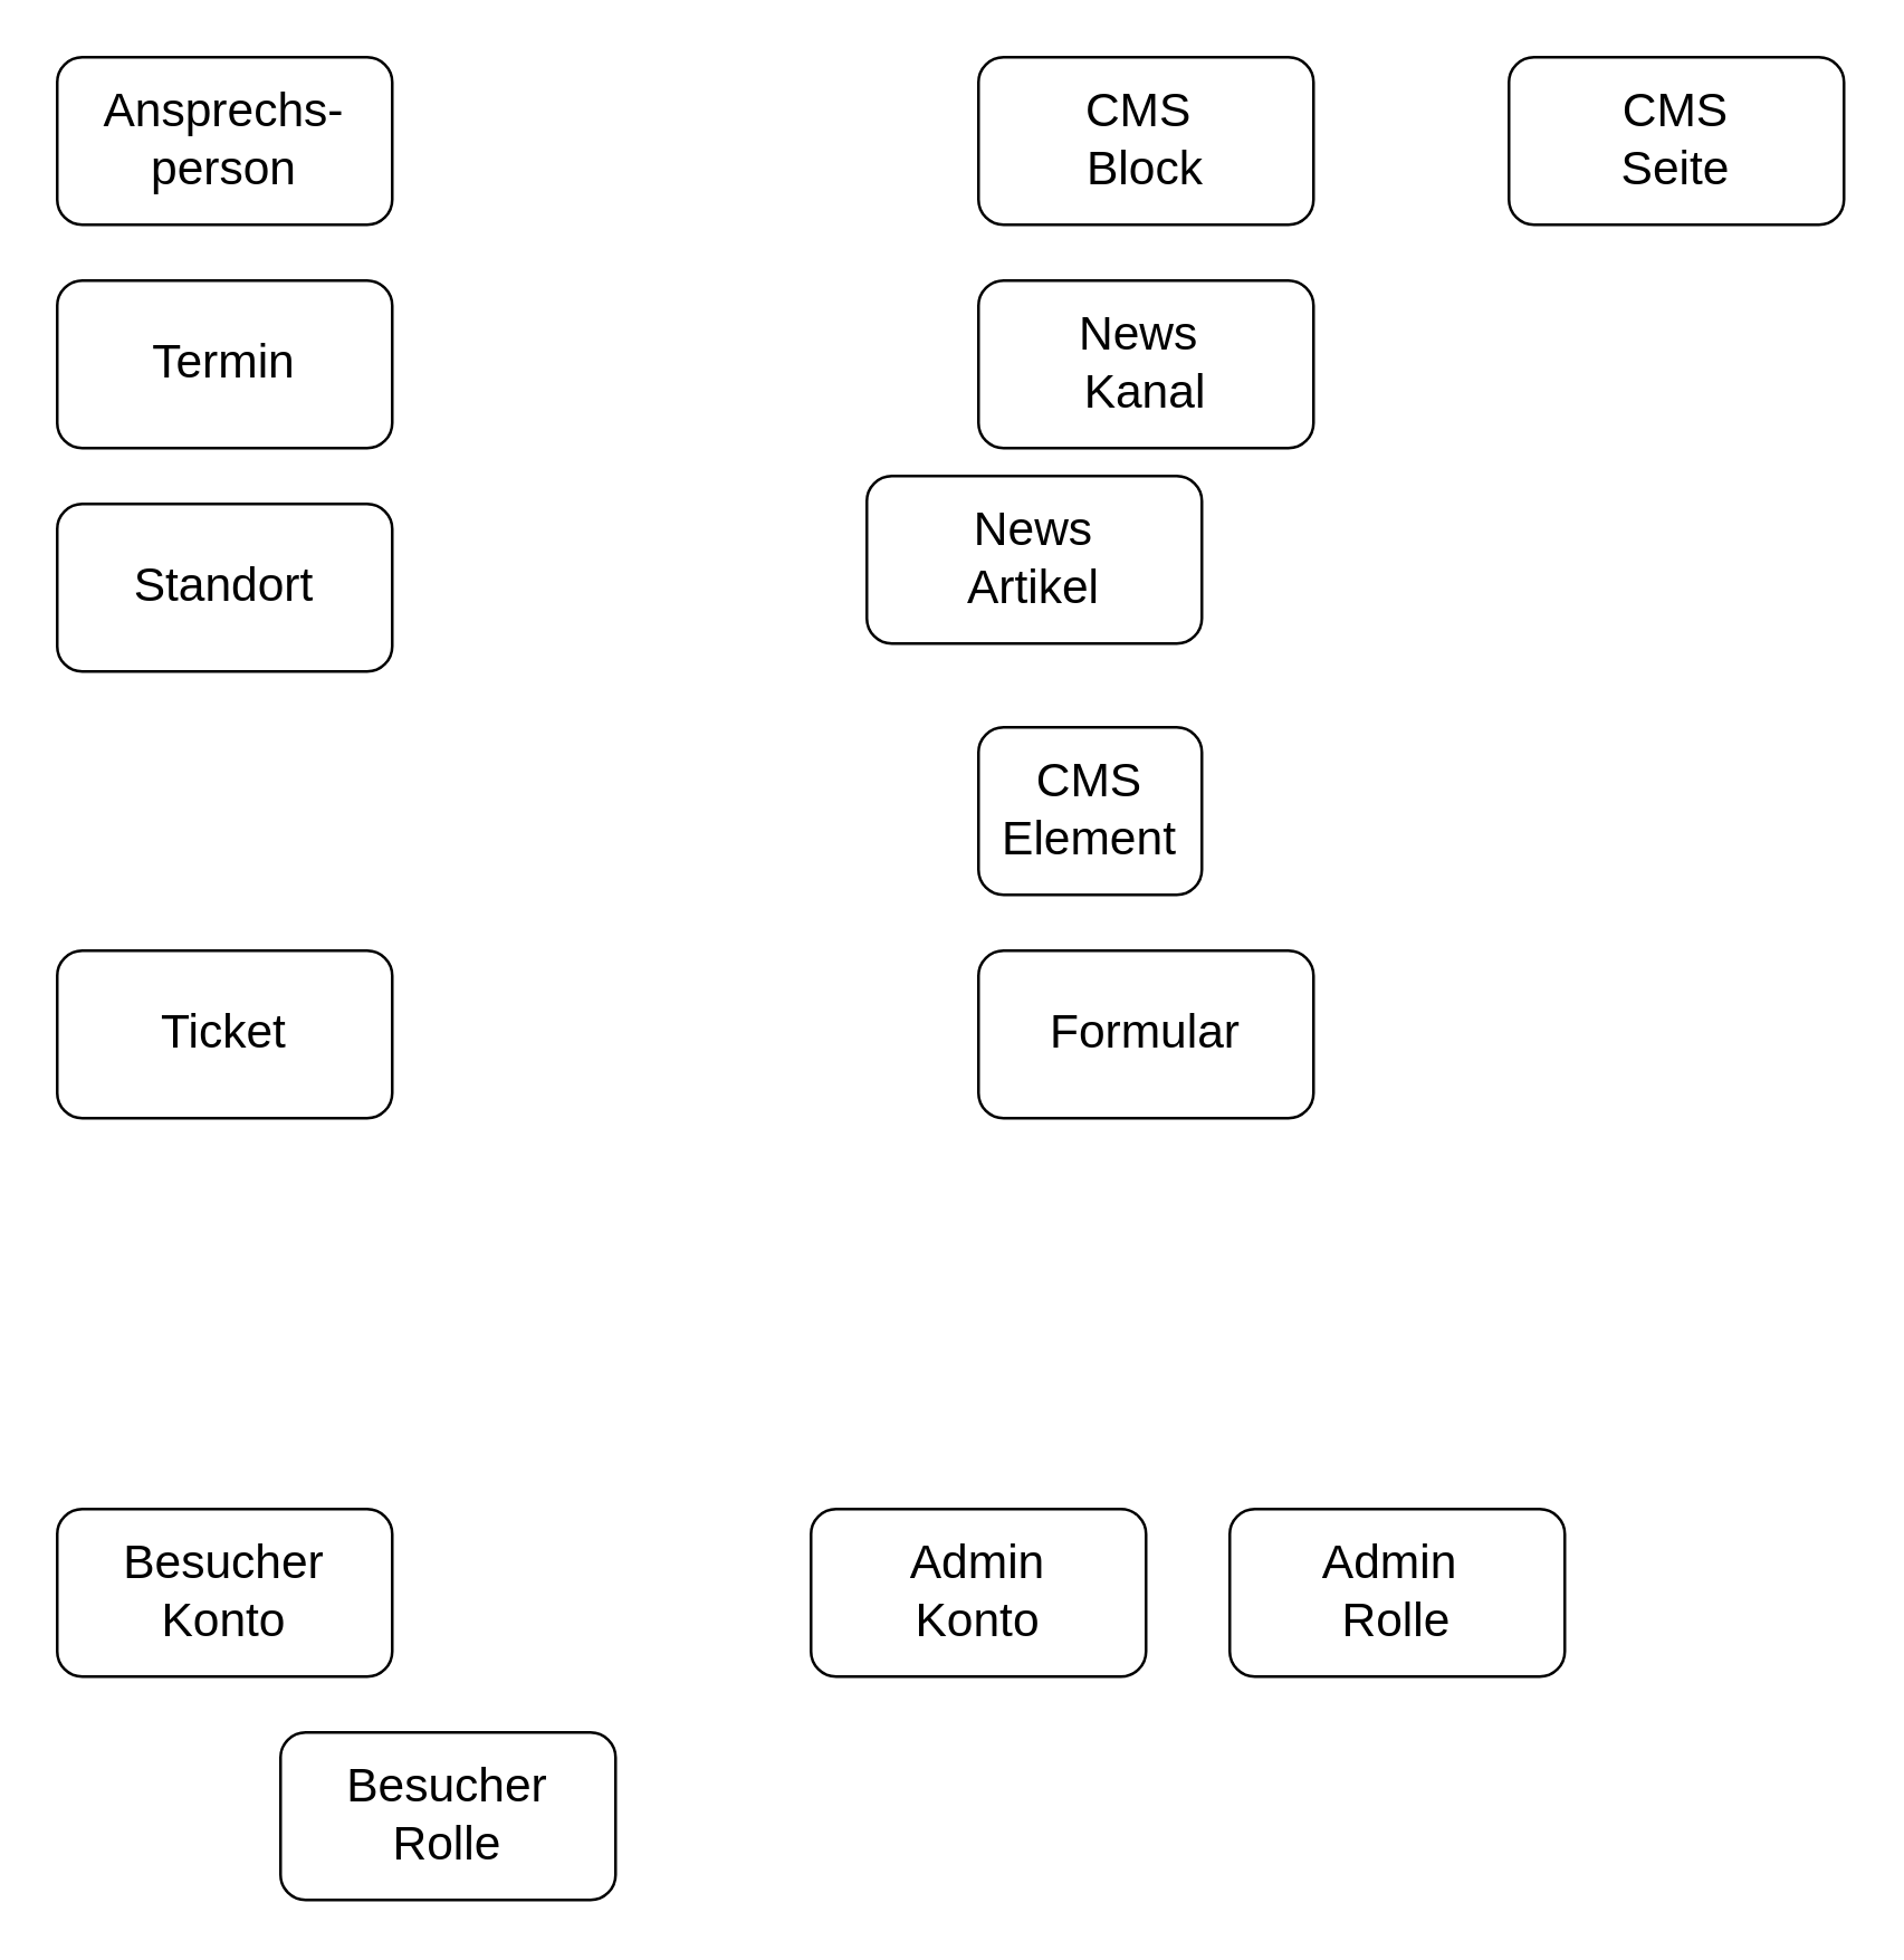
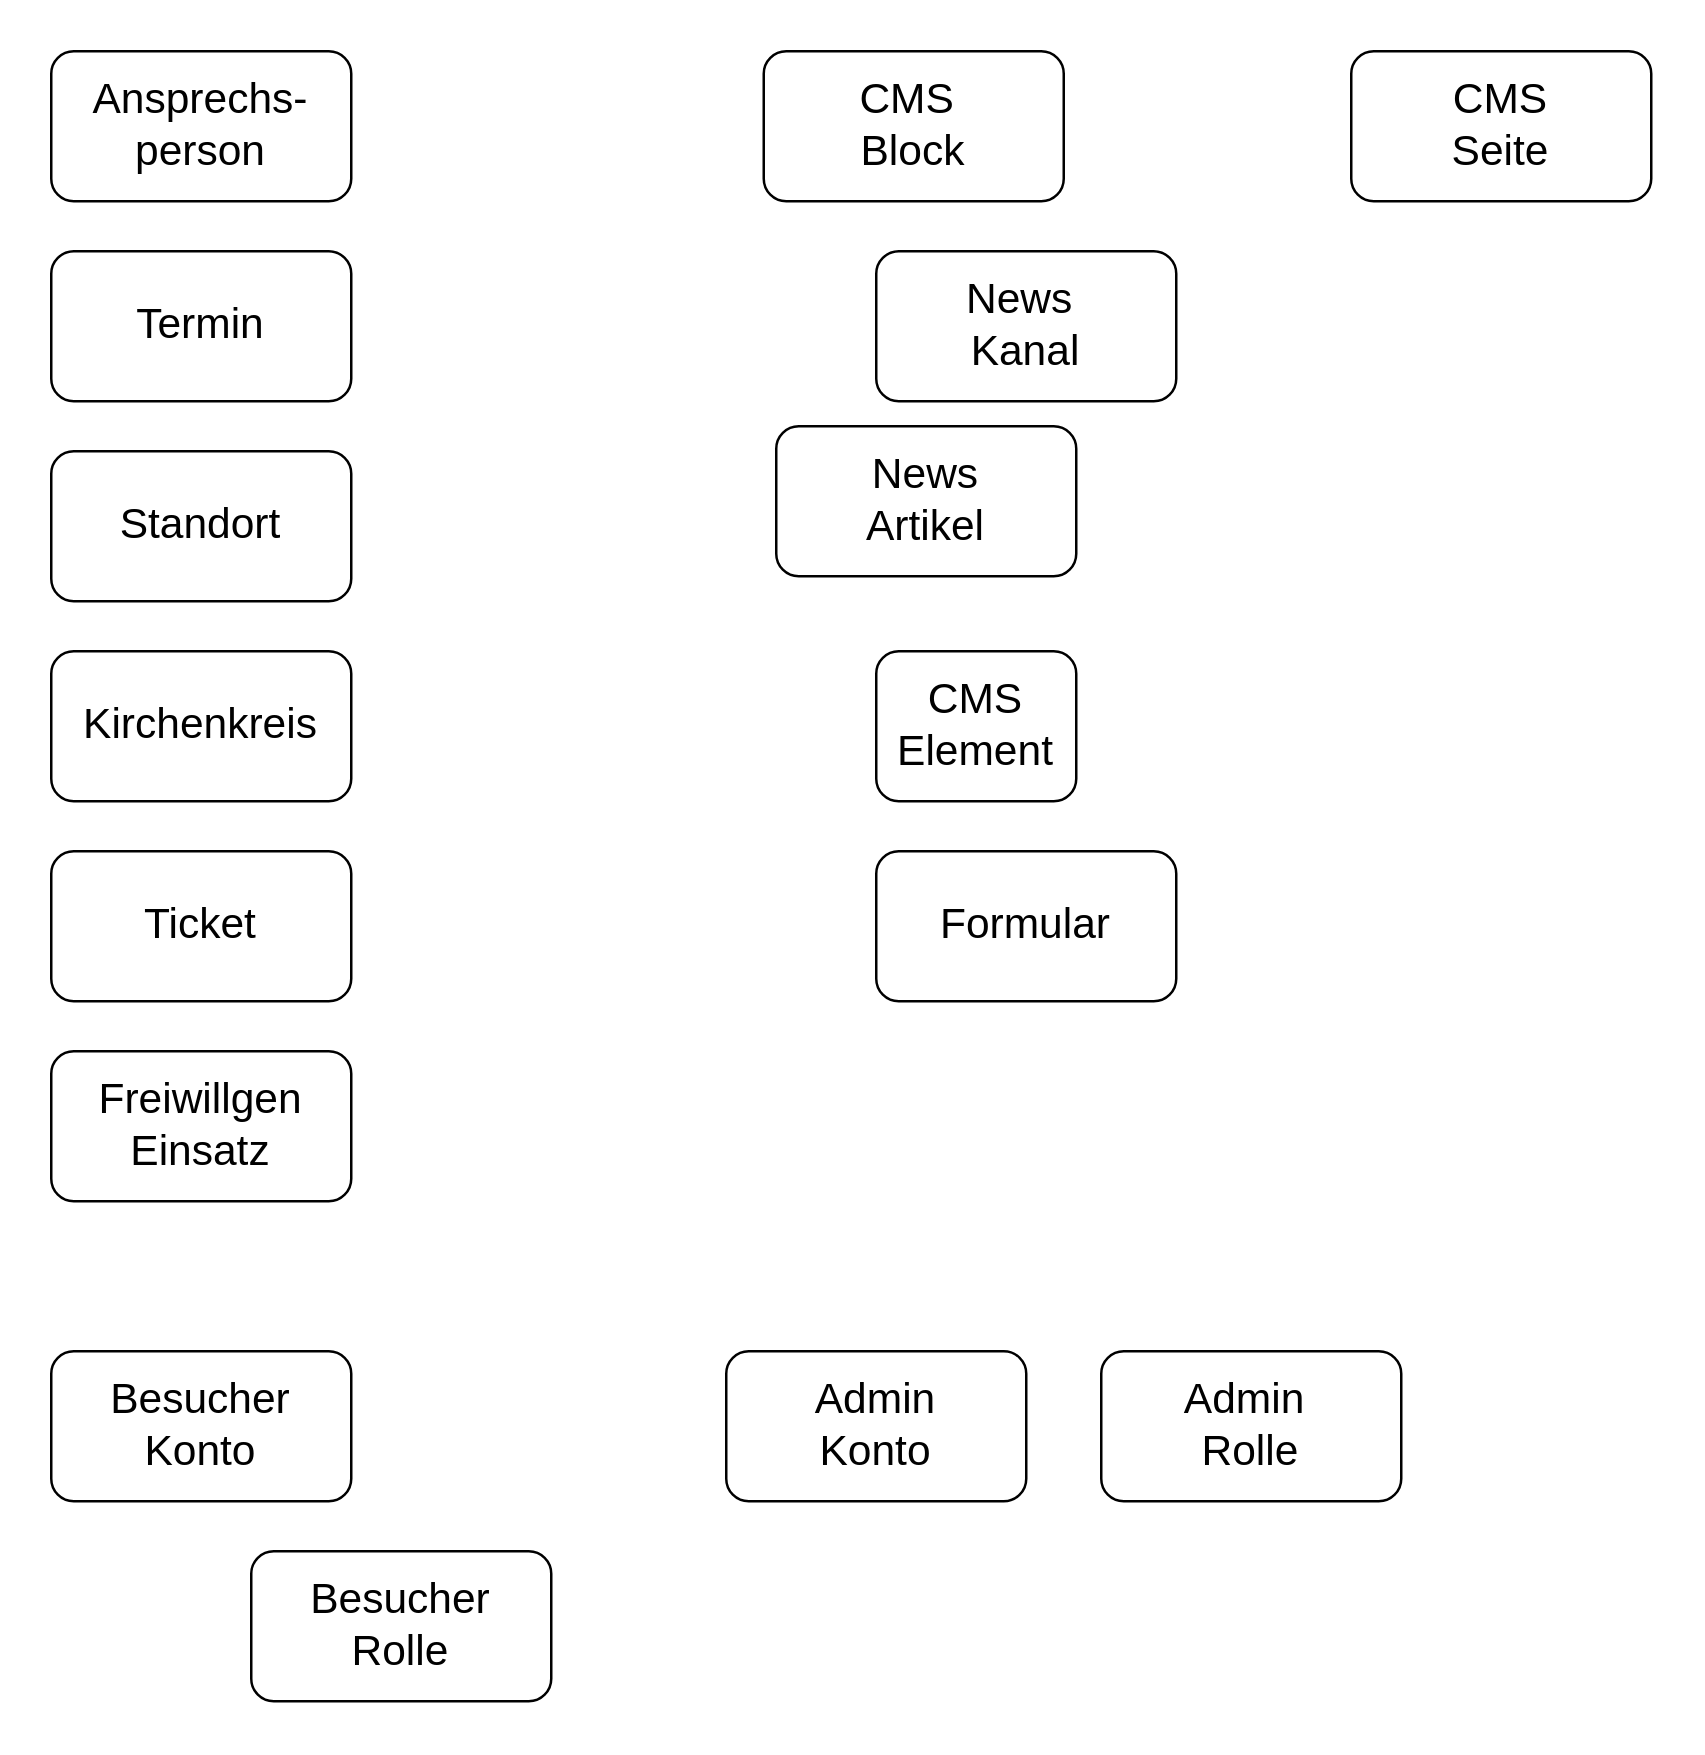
  <mxCell id="0" />
  <mxCell id="1" parent="0" />
  <mxCell id="2" value="Ansprechs-person" style="rounded=1;whiteSpace=wrap;html=1;fontSize=17;" vertex="1" parent="1"><mxGeometry x="20" y="20" width="120" height="60" as="geometry" /></mxCell>
  <mxCell id="3" value="Termin" style="rounded=1;whiteSpace=wrap;html=1;fontSize=17;" vertex="1" parent="1"><mxGeometry x="20" y="100" width="120" height="60" as="geometry" /></mxCell>
  <mxCell id="4" value="Standort" style="rounded=1;whiteSpace=wrap;html=1;fontSize=17;" vertex="1" parent="1"><mxGeometry x="20" y="180" width="120" height="60" as="geometry" /></mxCell>
- <mxCell id="6" value="CMS&amp;nbsp;&lt;div&gt;Block&lt;/div&gt;" style="rounded=1;whiteSpace=wrap;html=1;fontSize=17;" vertex="1" parent="1"><mxGeometry x="350" y="20" width="120" height="60" as="geometry" /></mxCell>
+ <mxCell id="5" value="Kirchenkreis" style="rounded=1;whiteSpace=wrap;html=1;fontSize=17;" vertex="1" parent="1"><mxGeometry x="20" y="260" width="120" height="60" as="geometry" /></mxCell>
+ <mxCell id="6" value="CMS&amp;nbsp;&lt;div&gt;Block&lt;/div&gt;" style="rounded=1;whiteSpace=wrap;html=1;fontSize=17;" vertex="1" parent="1"><mxGeometry x="305" y="20" width="120" height="60" as="geometry" /></mxCell>
  <mxCell id="7" value="Ticket" style="rounded=1;whiteSpace=wrap;html=1;fontSize=17;" vertex="1" parent="1"><mxGeometry x="20" y="340" width="120" height="60" as="geometry" /></mxCell>
+ <mxCell id="8" value="Freiwillgen Einsatz" style="rounded=1;whiteSpace=wrap;html=1;fontSize=17;" vertex="1" parent="1"><mxGeometry x="20" y="420" width="120" height="60" as="geometry" /></mxCell>
  <mxCell id="9" value="News&lt;div&gt;Artikel&lt;/div&gt;" style="rounded=1;whiteSpace=wrap;html=1;fontSize=17;" vertex="1" parent="1"><mxGeometry x="310" y="170" width="120" height="60" as="geometry" /></mxCell>
  <mxCell id="10" value="News&amp;nbsp;&lt;div&gt;Kanal&lt;/div&gt;" style="rounded=1;whiteSpace=wrap;html=1;fontSize=17;" vertex="1" parent="1"><mxGeometry x="350" y="100" width="120" height="60" as="geometry" /></mxCell>
  <mxCell id="11" value="CMS&lt;div&gt;Seite&lt;/div&gt;" style="rounded=1;whiteSpace=wrap;html=1;fontSize=17;" vertex="1" parent="1"><mxGeometry x="540" y="20" width="120" height="60" as="geometry" /></mxCell>
  <mxCell id="12" value="CMS&lt;div&gt;Element&lt;/div&gt;" style="rounded=1;whiteSpace=wrap;html=1;fontSize=17;" vertex="1" parent="1"><mxGeometry x="350" y="260" width="80" height="60" as="geometry" /></mxCell>
  <mxCell id="13" value="Formular" style="rounded=1;whiteSpace=wrap;html=1;fontSize=17;" vertex="1" parent="1"><mxGeometry x="350" y="340" width="120" height="60" as="geometry" /></mxCell>
  <mxCell id="14" value="Besucher&lt;div&gt;Konto&lt;/div&gt;" style="rounded=1;whiteSpace=wrap;html=1;fontSize=17;" vertex="1" parent="1"><mxGeometry x="20" y="540" width="120" height="60" as="geometry" /></mxCell>
  <mxCell id="15" value="Admin&lt;div&gt;Konto&lt;/div&gt;" style="rounded=1;whiteSpace=wrap;html=1;fontSize=17;" vertex="1" parent="1"><mxGeometry x="290" y="540" width="120" height="60" as="geometry" /></mxCell>
  <mxCell id="16" value="Admin&amp;nbsp;&lt;div&gt;Rolle&lt;/div&gt;" style="rounded=1;whiteSpace=wrap;html=1;fontSize=17;" vertex="1" parent="1"><mxGeometry x="440" y="540" width="120" height="60" as="geometry" /></mxCell>
  <mxCell id="17" value="Besucher&lt;div&gt;Rolle&lt;/div&gt;" style="rounded=1;whiteSpace=wrap;html=1;fontSize=17;" vertex="1" parent="1"><mxGeometry x="100" y="620" width="120" height="60" as="geometry" /></mxCell>
